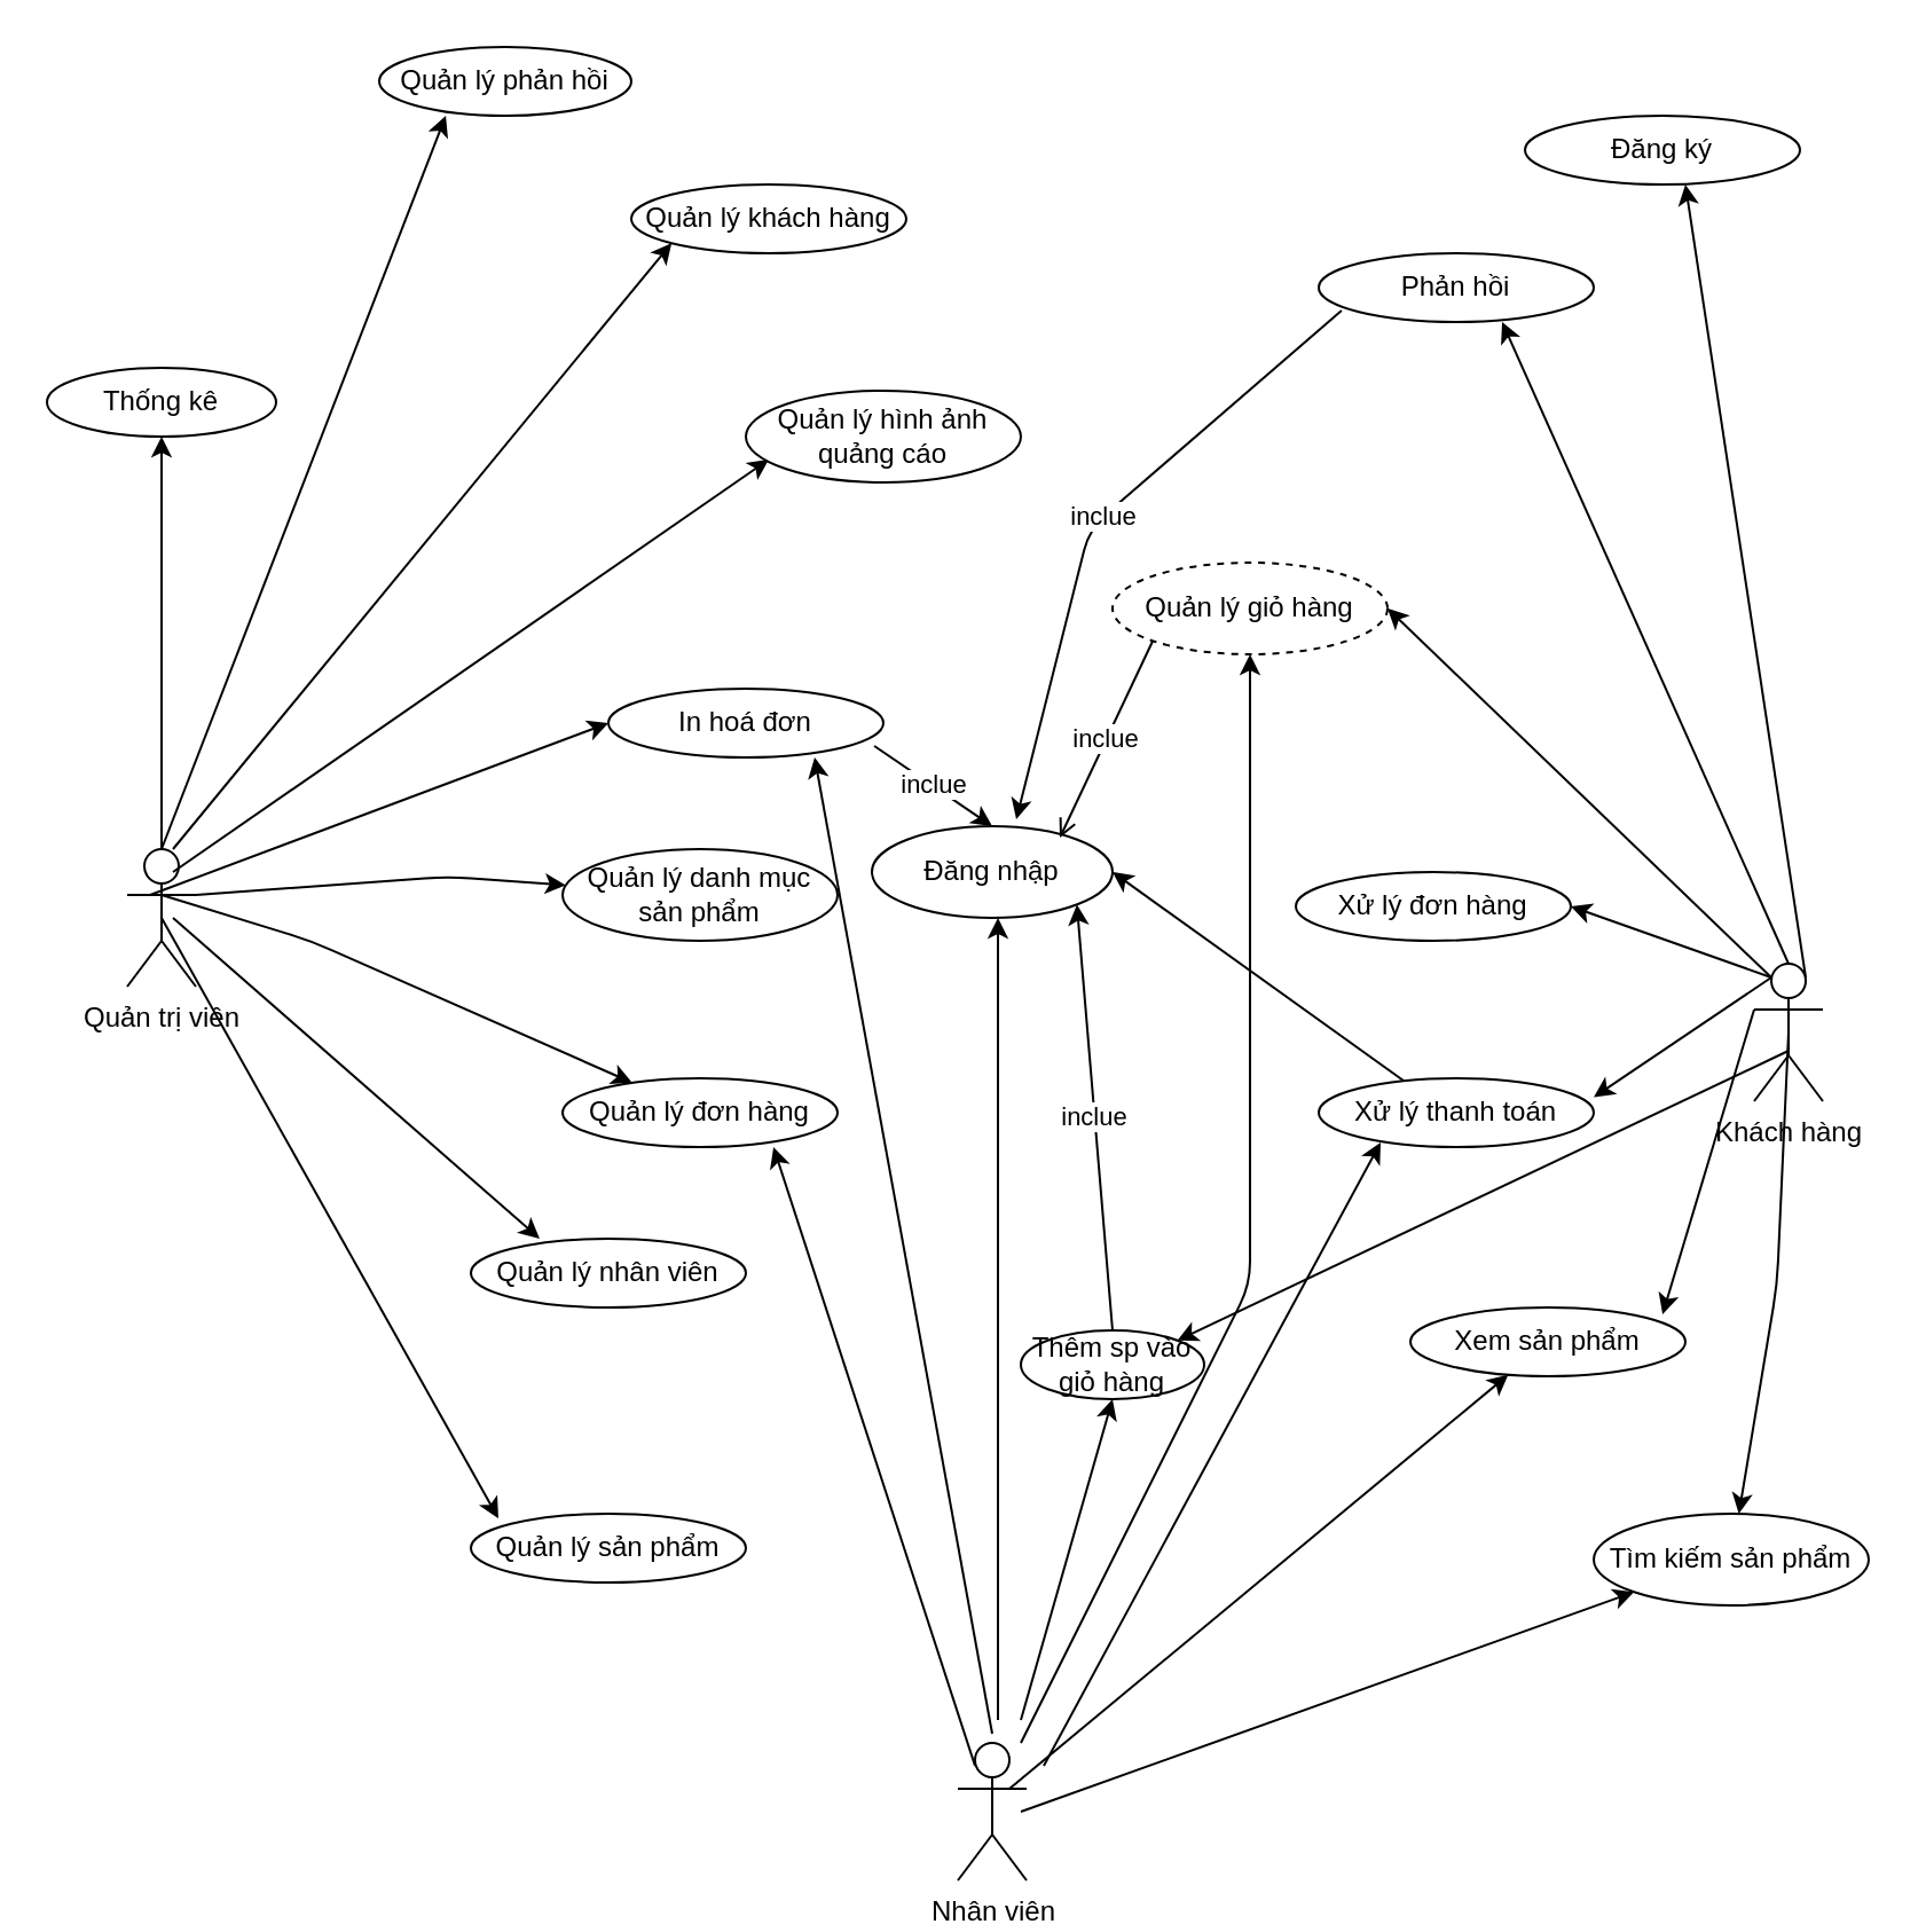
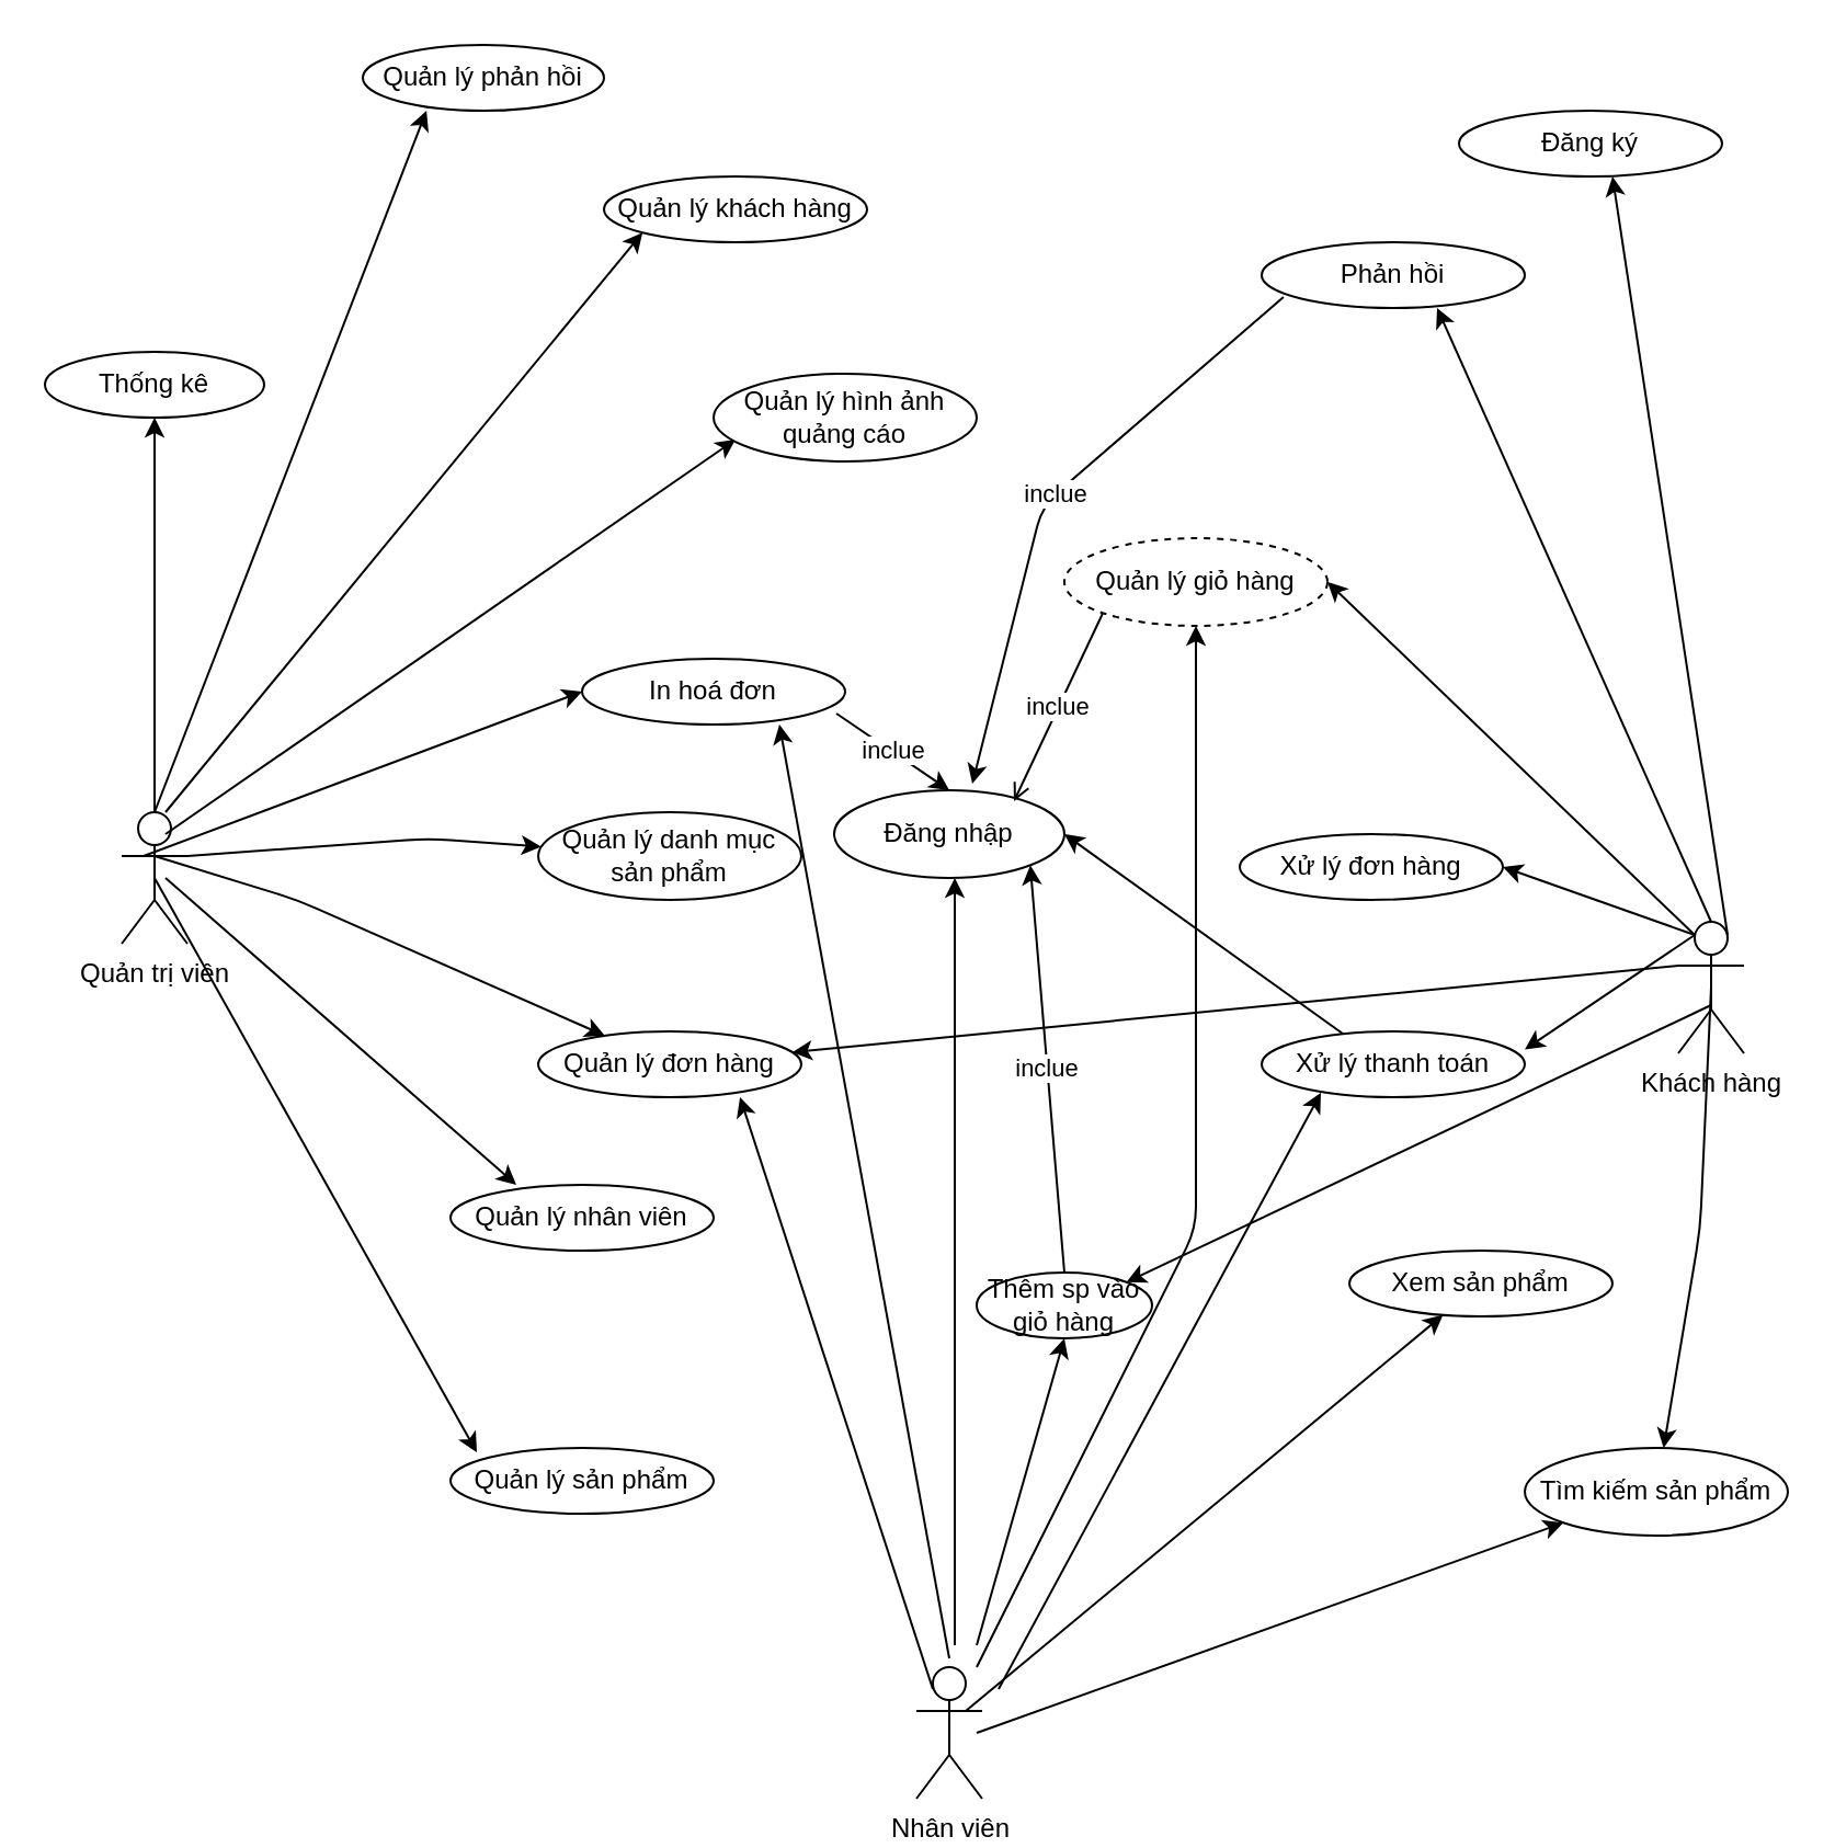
  <mxCell id="0" />
  <mxCell id="1" parent="0" />
  <mxCell id="2" value="Quản trị viên" style="shape=umlActor;verticalLabelPosition=bottom;verticalAlign=top;html=1;outlineConnect=0;" vertex="1" parent="1"><mxGeometry x="55" y="370" width="30" height="60" as="geometry" /></mxCell>
  <mxCell id="3" value="" style="endArrow=classic;html=1;exitX=0.5;exitY=0;exitDx=0;exitDy=0;exitPerimeter=0;entryX=0.5;entryY=1;entryDx=0;entryDy=0;" edge="1" parent="1" source="2" target="4"><mxGeometry width="50" height="50" relative="1" as="geometry"><mxPoint x="75" y="370" as="sourcePoint" /><mxPoint x="85" y="300" as="targetPoint" /><Array as="points" /></mxGeometry></mxCell>
  <mxCell id="4" value="Thống kê" style="ellipse;whiteSpace=wrap;html=1;" vertex="1" parent="1"><mxGeometry x="20" y="160" width="100" height="30" as="geometry" /></mxCell>
  <mxCell id="5" value="" style="endArrow=classic;html=1;entryX=0.264;entryY=1;entryDx=0;entryDy=0;entryPerimeter=0;exitX=0.5;exitY=0;exitDx=0;exitDy=0;exitPerimeter=0;" edge="1" parent="1" source="2" target="6"><mxGeometry width="50" height="50" relative="1" as="geometry"><mxPoint x="80" y="380" as="sourcePoint" /><mxPoint x="195" y="250" as="targetPoint" /><Array as="points" /></mxGeometry></mxCell>
  <mxCell id="6" value="Quản lý phản hồi" style="ellipse;whiteSpace=wrap;html=1;" vertex="1" parent="1"><mxGeometry x="165" y="20" width="110" height="30" as="geometry" /></mxCell>
  <mxCell id="7" value="" style="endArrow=classic;html=1;entryX=0;entryY=1;entryDx=0;entryDy=0;" edge="1" parent="1" target="8"><mxGeometry width="50" height="50" relative="1" as="geometry"><mxPoint x="75" y="370" as="sourcePoint" /><mxPoint x="295" y="220" as="targetPoint" /></mxGeometry></mxCell>
  <mxCell id="8" value="Quản lý khách hàng" style="ellipse;whiteSpace=wrap;html=1;" vertex="1" parent="1"><mxGeometry x="275" y="80" width="120" height="30" as="geometry" /></mxCell>
  <mxCell id="9" value="" style="endArrow=classic;html=1;" edge="1" parent="1"><mxGeometry width="50" height="50" relative="1" as="geometry"><mxPoint x="75" y="380" as="sourcePoint" /><mxPoint x="335" y="200" as="targetPoint" /></mxGeometry></mxCell>
  <mxCell id="10" value="Quản lý hình ảnh quảng cáo" style="ellipse;whiteSpace=wrap;html=1;" vertex="1" parent="1"><mxGeometry x="325" y="170" width="120" height="40" as="geometry" /></mxCell>
  <mxCell id="11" value="" style="endArrow=classic;html=1;entryX=0;entryY=0.5;entryDx=0;entryDy=0;" edge="1" parent="1" target="12"><mxGeometry width="50" height="50" relative="1" as="geometry"><mxPoint x="65" y="390" as="sourcePoint" /><mxPoint x="315" y="290" as="targetPoint" /></mxGeometry></mxCell>
  <mxCell id="12" value="In hoá đơn" style="ellipse;whiteSpace=wrap;html=1;" vertex="1" parent="1"><mxGeometry x="265" y="300" width="120" height="30" as="geometry" /></mxCell>
  <mxCell id="13" value="" style="endArrow=classic;html=1;exitX=1;exitY=0.333;exitDx=0;exitDy=0;exitPerimeter=0;" edge="1" parent="1" source="2" target="14"><mxGeometry width="50" height="50" relative="1" as="geometry"><mxPoint x="95" y="470" as="sourcePoint" /><mxPoint x="325" y="330" as="targetPoint" /><Array as="points"><mxPoint x="195" y="382" /></Array></mxGeometry></mxCell>
  <mxCell id="14" value="Quản lý danh mục sản phẩm" style="ellipse;whiteSpace=wrap;html=1;" vertex="1" parent="1"><mxGeometry x="245" y="370" width="120" height="40" as="geometry" /></mxCell>
  <mxCell id="15" value="" style="endArrow=classic;html=1;" edge="1" parent="1" target="16"><mxGeometry width="50" height="50" relative="1" as="geometry"><mxPoint x="70" y="390" as="sourcePoint" /><mxPoint x="305" y="380" as="targetPoint" /><Array as="points"><mxPoint x="135" y="410" /></Array></mxGeometry></mxCell>
  <mxCell id="16" value="Quản lý đơn hàng" style="ellipse;whiteSpace=wrap;html=1;" vertex="1" parent="1"><mxGeometry x="245" y="470" width="120" height="30" as="geometry" /></mxCell>
  <mxCell id="17" value="" style="endArrow=classic;html=1;" edge="1" parent="1"><mxGeometry width="50" height="50" relative="1" as="geometry"><mxPoint x="75" y="400" as="sourcePoint" /><mxPoint x="235" y="540" as="targetPoint" /></mxGeometry></mxCell>
  <mxCell id="18" value="Quản lý nhân viên" style="ellipse;whiteSpace=wrap;html=1;" vertex="1" parent="1"><mxGeometry x="205" y="540" width="120" height="30" as="geometry" /></mxCell>
  <mxCell id="19" value="Quản lý sản phẩm" style="ellipse;whiteSpace=wrap;html=1;" vertex="1" parent="1"><mxGeometry x="205" y="660" width="120" height="30" as="geometry" /></mxCell>
  <mxCell id="20" value="" style="endArrow=classic;html=1;entryX=0.1;entryY=0.067;entryDx=0;entryDy=0;entryPerimeter=0;exitX=0.5;exitY=0.5;exitDx=0;exitDy=0;exitPerimeter=0;" edge="1" parent="1" source="2" target="19"><mxGeometry width="50" height="50" relative="1" as="geometry"><mxPoint x="105" y="460" as="sourcePoint" /><mxPoint x="230.04" y="445.01" as="targetPoint" /><Array as="points" /></mxGeometry></mxCell>
  <mxCell id="21" value="Khách hàng" style="shape=umlActor;verticalLabelPosition=bottom;verticalAlign=top;html=1;outlineConnect=0;" vertex="1" parent="1"><mxGeometry x="765" y="420" width="30" height="60" as="geometry" /></mxCell>
  <mxCell id="22" value="" style="endArrow=classic;html=1;exitX=0.5;exitY=0;exitDx=0;exitDy=0;exitPerimeter=0;" edge="1" parent="1" source="21"><mxGeometry width="50" height="50" relative="1" as="geometry"><mxPoint x="695" y="415" as="sourcePoint" /><mxPoint x="655" y="140" as="targetPoint" /></mxGeometry></mxCell>
  <mxCell id="23" value="" style="endArrow=classic;html=1;exitX=0.75;exitY=0.1;exitDx=0;exitDy=0;exitPerimeter=0;" edge="1" parent="1" source="21"><mxGeometry width="50" height="50" relative="1" as="geometry"><mxPoint x="765" y="440" as="sourcePoint" /><mxPoint x="735" y="80" as="targetPoint" /></mxGeometry></mxCell>
  <mxCell id="24" value="Đăng ký" style="ellipse;whiteSpace=wrap;html=1;" vertex="1" parent="1"><mxGeometry x="665" y="50" width="120" height="30" as="geometry" /></mxCell>
  <mxCell id="25" value="Phản hồi" style="ellipse;whiteSpace=wrap;html=1;" vertex="1" parent="1"><mxGeometry x="575" y="110" width="120" height="30" as="geometry" /></mxCell>
  <mxCell id="26" value="" style="endArrow=classic;html=1;exitX=0.25;exitY=0.1;exitDx=0;exitDy=0;exitPerimeter=0;entryX=1;entryY=0.5;entryDx=0;entryDy=0;" edge="1" parent="1" source="21" target="27"><mxGeometry width="50" height="50" relative="1" as="geometry"><mxPoint x="675" y="430" as="sourcePoint" /><mxPoint x="605" y="190" as="targetPoint" /></mxGeometry></mxCell>
  <mxCell id="27" value="Quản lý giỏ hàng" style="ellipse;whiteSpace=wrap;html=1;dashed=1;" vertex="1" parent="1"><mxGeometry x="485" y="245" width="120" height="40" as="geometry" /></mxCell>
  <mxCell id="28" value="" style="endArrow=classic;html=1;exitX=0.25;exitY=0.1;exitDx=0;exitDy=0;exitPerimeter=0;" edge="1" parent="1" source="21" target="29"><mxGeometry width="50" height="50" relative="1" as="geometry"><mxPoint x="635" y="470" as="sourcePoint" /><mxPoint x="585" y="330" as="targetPoint" /><Array as="points"><mxPoint x="685" y="395" /></Array></mxGeometry></mxCell>
  <mxCell id="29" value="Xử lý đơn hàng" style="ellipse;whiteSpace=wrap;html=1;" vertex="1" parent="1"><mxGeometry x="565" y="380" width="120" height="30" as="geometry" /></mxCell>
  <mxCell id="30" value="" style="endArrow=classic;html=1;exitX=0.25;exitY=0.1;exitDx=0;exitDy=0;exitPerimeter=0;entryX=1;entryY=0.275;entryDx=0;entryDy=0;entryPerimeter=0;" edge="1" parent="1" source="21" target="31"><mxGeometry width="50" height="50" relative="1" as="geometry"><mxPoint x="655" y="480" as="sourcePoint" /><mxPoint x="585" y="490" as="targetPoint" /></mxGeometry></mxCell>
  <mxCell id="31" value="Xử lý thanh toán" style="ellipse;whiteSpace=wrap;html=1;" vertex="1" parent="1"><mxGeometry x="575" y="470" width="120" height="30" as="geometry" /></mxCell>
  <mxCell id="32" style="edgeStyle=orthogonalEdgeStyle;rounded=0;orthogonalLoop=1;jettySize=auto;html=1;exitX=0.5;exitY=1;exitDx=0;exitDy=0;" edge="1" parent="1" source="31" target="31"><mxGeometry relative="1" as="geometry" /></mxCell>
- <mxCell id="33" value="" style="endArrow=classic;html=1;exitX=0;exitY=0.333;exitDx=0;exitDy=0;exitPerimeter=0;entryX=0.917;entryY=0.1;entryDx=0;entryDy=0;entryPerimeter=0;" edge="1" parent="1" source="21" target="34"><mxGeometry width="50" height="50" relative="1" as="geometry"><mxPoint x="745" y="490" as="sourcePoint" /><mxPoint x="645" y="540" as="targetPoint" /></mxGeometry></mxCell>
+ <mxCell id="33" value="" style="endArrow=classic;html=1;exitX=0;exitY=0.333;exitDx=0;exitDy=0;exitPerimeter=0;" edge="1" parent="1" source="21" target="16"><mxGeometry width="50" height="50" relative="1" as="geometry"><mxPoint x="745" y="490" as="sourcePoint" /><mxPoint x="645" y="540" as="targetPoint" /></mxGeometry></mxCell>
  <mxCell id="34" value="Xem sản phẩm" style="ellipse;whiteSpace=wrap;html=1;" vertex="1" parent="1"><mxGeometry x="615" y="570" width="120" height="30" as="geometry" /></mxCell>
  <mxCell id="35" value="" style="endArrow=classic;html=1;exitX=0.5;exitY=0.5;exitDx=0;exitDy=0;exitPerimeter=0;" edge="1" parent="1" source="21" target="36"><mxGeometry width="50" height="50" relative="1" as="geometry"><mxPoint x="715" y="550" as="sourcePoint" /><mxPoint x="645" y="620" as="targetPoint" /><Array as="points"><mxPoint x="775" y="560" /></Array></mxGeometry></mxCell>
  <mxCell id="36" value="Tìm kiếm sản phẩm" style="ellipse;whiteSpace=wrap;html=1;" vertex="1" parent="1"><mxGeometry x="695" y="660" width="120" height="40" as="geometry" /></mxCell>
  <mxCell id="37" value="Nhân viên" style="shape=umlActor;verticalLabelPosition=bottom;verticalAlign=top;html=1;outlineConnect=0;" vertex="1" parent="1"><mxGeometry x="417.5" y="760" width="30" height="60" as="geometry" /></mxCell>
  <mxCell id="38" value="" style="endArrow=classic;html=1;" edge="1" parent="1"><mxGeometry width="50" height="50" relative="1" as="geometry"><mxPoint x="435" y="750" as="sourcePoint" /><mxPoint x="435" y="400" as="targetPoint" /></mxGeometry></mxCell>
  <mxCell id="39" value="Đăng nhập" style="ellipse;whiteSpace=wrap;html=1;" vertex="1" parent="1"><mxGeometry x="380" y="360" width="105" height="40" as="geometry" /></mxCell>
  <mxCell id="40" value="" style="endArrow=classic;html=1;" edge="1" parent="1"><mxGeometry width="50" height="50" relative="1" as="geometry"><mxPoint x="445" y="750" as="sourcePoint" /><mxPoint x="485" y="610" as="targetPoint" /></mxGeometry></mxCell>
  <mxCell id="41" value="Thêm sp vào giỏ hàng" style="ellipse;whiteSpace=wrap;html=1;" vertex="1" parent="1"><mxGeometry x="445" y="580" width="80" height="30" as="geometry" /></mxCell>
  <mxCell id="42" value="inclue" style="endArrow=classic;html=1;entryX=1;entryY=1;entryDx=0;entryDy=0;exitX=0.5;exitY=0;exitDx=0;exitDy=0;" edge="1" parent="1" source="41" target="39"><mxGeometry width="50" height="50" relative="1" as="geometry"><mxPoint x="435" y="580" as="sourcePoint" /><mxPoint x="485" y="530" as="targetPoint" /></mxGeometry></mxCell>
  <mxCell id="43" value="" style="endArrow=classic;html=1;exitX=0.25;exitY=0.1;exitDx=0;exitDy=0;exitPerimeter=0;" edge="1" parent="1"><mxGeometry width="50" height="50" relative="1" as="geometry"><mxPoint x="432.5" y="756" as="sourcePoint" /><mxPoint x="355" y="330" as="targetPoint" /></mxGeometry></mxCell>
  <mxCell id="44" value="" style="endArrow=classic;html=1;exitX=0;exitY=0.333;exitDx=0;exitDy=0;exitPerimeter=0;entryX=0.767;entryY=1;entryDx=0;entryDy=0;entryPerimeter=0;" edge="1" parent="1" target="16"><mxGeometry width="50" height="50" relative="1" as="geometry"><mxPoint x="425" y="770" as="sourcePoint" /><mxPoint x="375" y="500" as="targetPoint" /></mxGeometry></mxCell>
  <mxCell id="45" value="" style="endArrow=classic;html=1;entryX=0.5;entryY=1;entryDx=0;entryDy=0;" edge="1" parent="1" target="27"><mxGeometry width="50" height="50" relative="1" as="geometry"><mxPoint x="445" y="760" as="sourcePoint" /><mxPoint x="495" y="710" as="targetPoint" /><Array as="points"><mxPoint x="545" y="560" /></Array></mxGeometry></mxCell>
  <mxCell id="46" value="" style="endArrow=classic;html=1;exitX=1;exitY=0.333;exitDx=0;exitDy=0;exitPerimeter=0;entryX=0.225;entryY=0.933;entryDx=0;entryDy=0;entryPerimeter=0;" edge="1" parent="1" target="31"><mxGeometry width="50" height="50" relative="1" as="geometry"><mxPoint x="455" y="770" as="sourcePoint" /><mxPoint x="535" y="720" as="targetPoint" /></mxGeometry></mxCell>
  <mxCell id="47" value="" style="endArrow=classic;html=1;exitX=0.5;exitY=0.5;exitDx=0;exitDy=0;exitPerimeter=0;" edge="1" parent="1" target="34"><mxGeometry width="50" height="50" relative="1" as="geometry"><mxPoint x="440" y="780" as="sourcePoint" /><mxPoint x="505" y="760" as="targetPoint" /></mxGeometry></mxCell>
  <mxCell id="48" value="" style="endArrow=classic;html=1;entryX=0;entryY=1;entryDx=0;entryDy=0;" edge="1" parent="1" target="36"><mxGeometry width="50" height="50" relative="1" as="geometry"><mxPoint x="445" y="790" as="sourcePoint" /><mxPoint x="485" y="630" as="targetPoint" /><Array as="points" /></mxGeometry></mxCell>
  <mxCell id="49" value="" style="endArrow=classic;html=1;entryX=1;entryY=0;entryDx=0;entryDy=0;" edge="1" parent="1" target="41"><mxGeometry width="50" height="50" relative="1" as="geometry"><mxPoint x="780" y="458" as="sourcePoint" /><mxPoint x="745" y="470" as="targetPoint" /></mxGeometry></mxCell>
  <mxCell id="50" value="inclue" style="endArrow=classic;html=1;exitX=0.967;exitY=0.833;exitDx=0;exitDy=0;exitPerimeter=0;entryX=0.5;entryY=0;entryDx=0;entryDy=0;" edge="1" parent="1" source="12" target="39"><mxGeometry width="50" height="50" relative="1" as="geometry"><mxPoint x="435" y="380" as="sourcePoint" /><mxPoint x="485" y="330" as="targetPoint" /></mxGeometry></mxCell>
  <mxCell id="51" value="inclue" style="endArrow=classic;html=1;entryX=0.6;entryY=-0.075;entryDx=0;entryDy=0;entryPerimeter=0;exitX=0.083;exitY=0.833;exitDx=0;exitDy=0;exitPerimeter=0;" edge="1" parent="1" source="25" target="39"><mxGeometry width="50" height="50" relative="1" as="geometry"><mxPoint x="515" y="190" as="sourcePoint" /><mxPoint x="565" y="140" as="targetPoint" /><Array as="points"><mxPoint x="475" y="230" /></Array></mxGeometry></mxCell>
  <mxCell id="52" value="inclue" style="endArrow=open;html=1;exitX=0;exitY=1;exitDx=0;exitDy=0;entryX=0.781;entryY=0.125;entryDx=0;entryDy=0;entryPerimeter=0;" edge="1" parent="1" source="27" target="39"><mxGeometry width="50" height="50" relative="1" as="geometry"><mxPoint x="435" y="380" as="sourcePoint" /><mxPoint x="505" y="370" as="targetPoint" /></mxGeometry></mxCell>
  <mxCell id="53" value="" style="endArrow=classic;html=1;exitX=0.308;exitY=0.033;exitDx=0;exitDy=0;exitPerimeter=0;entryX=1;entryY=0.5;entryDx=0;entryDy=0;" edge="1" parent="1" source="31" target="39"><mxGeometry width="50" height="50" relative="1" as="geometry"><mxPoint x="435" y="480" as="sourcePoint" /><mxPoint x="485" y="430" as="targetPoint" /></mxGeometry></mxCell>
